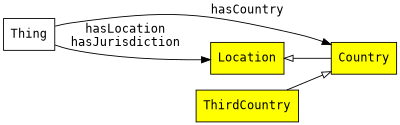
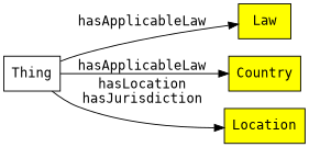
  digraph {
    fontname="DejaVu Sans Mono"
    rankdir=LR
    node [fillcolor=yellow fontname="DejaVu Sans Mono" shape=rect style=filled]
    edge [fontname="DejaVu Sans Mono"]
    Thing [fillcolor=none]
+   Law
    Country
    Location
-   ThirdCountry
-   Thing -> Country [label=hasCountry]
+   Thing -> Law [label=hasApplicableLaw]
+   Thing -> Country [label=hasApplicableLaw]
    Thing -> Location [label="hasLocation\nhasJurisdiction"]
-   Location -> Country [arrowhead=none arrowtail=onormal dir=both]
-   ThirdCountry -> Country [arrowhead=onormal]
  }
